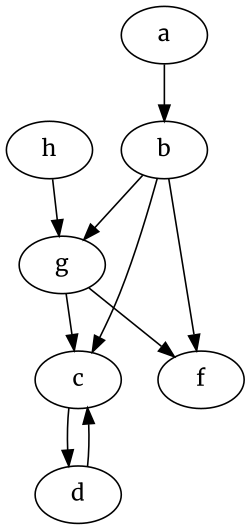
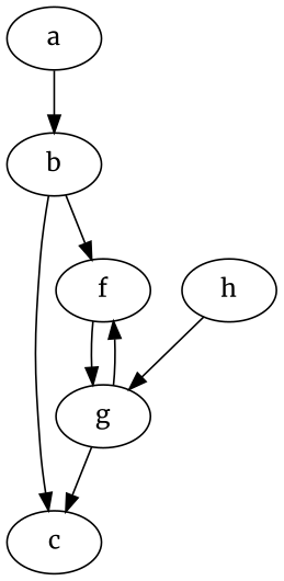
  strict digraph {
    fontname=Merriweather
    node [fontname=Merriweather]
    edge [fontname=Merriweather]
    a
    b
    c
    f
-   d
    g
    h
    a -> b
    b -> c
    b -> f
-   c -> d
-   b -> g
-   d -> c
+   f -> g
    g -> c
    g -> f
    h -> g
  }
